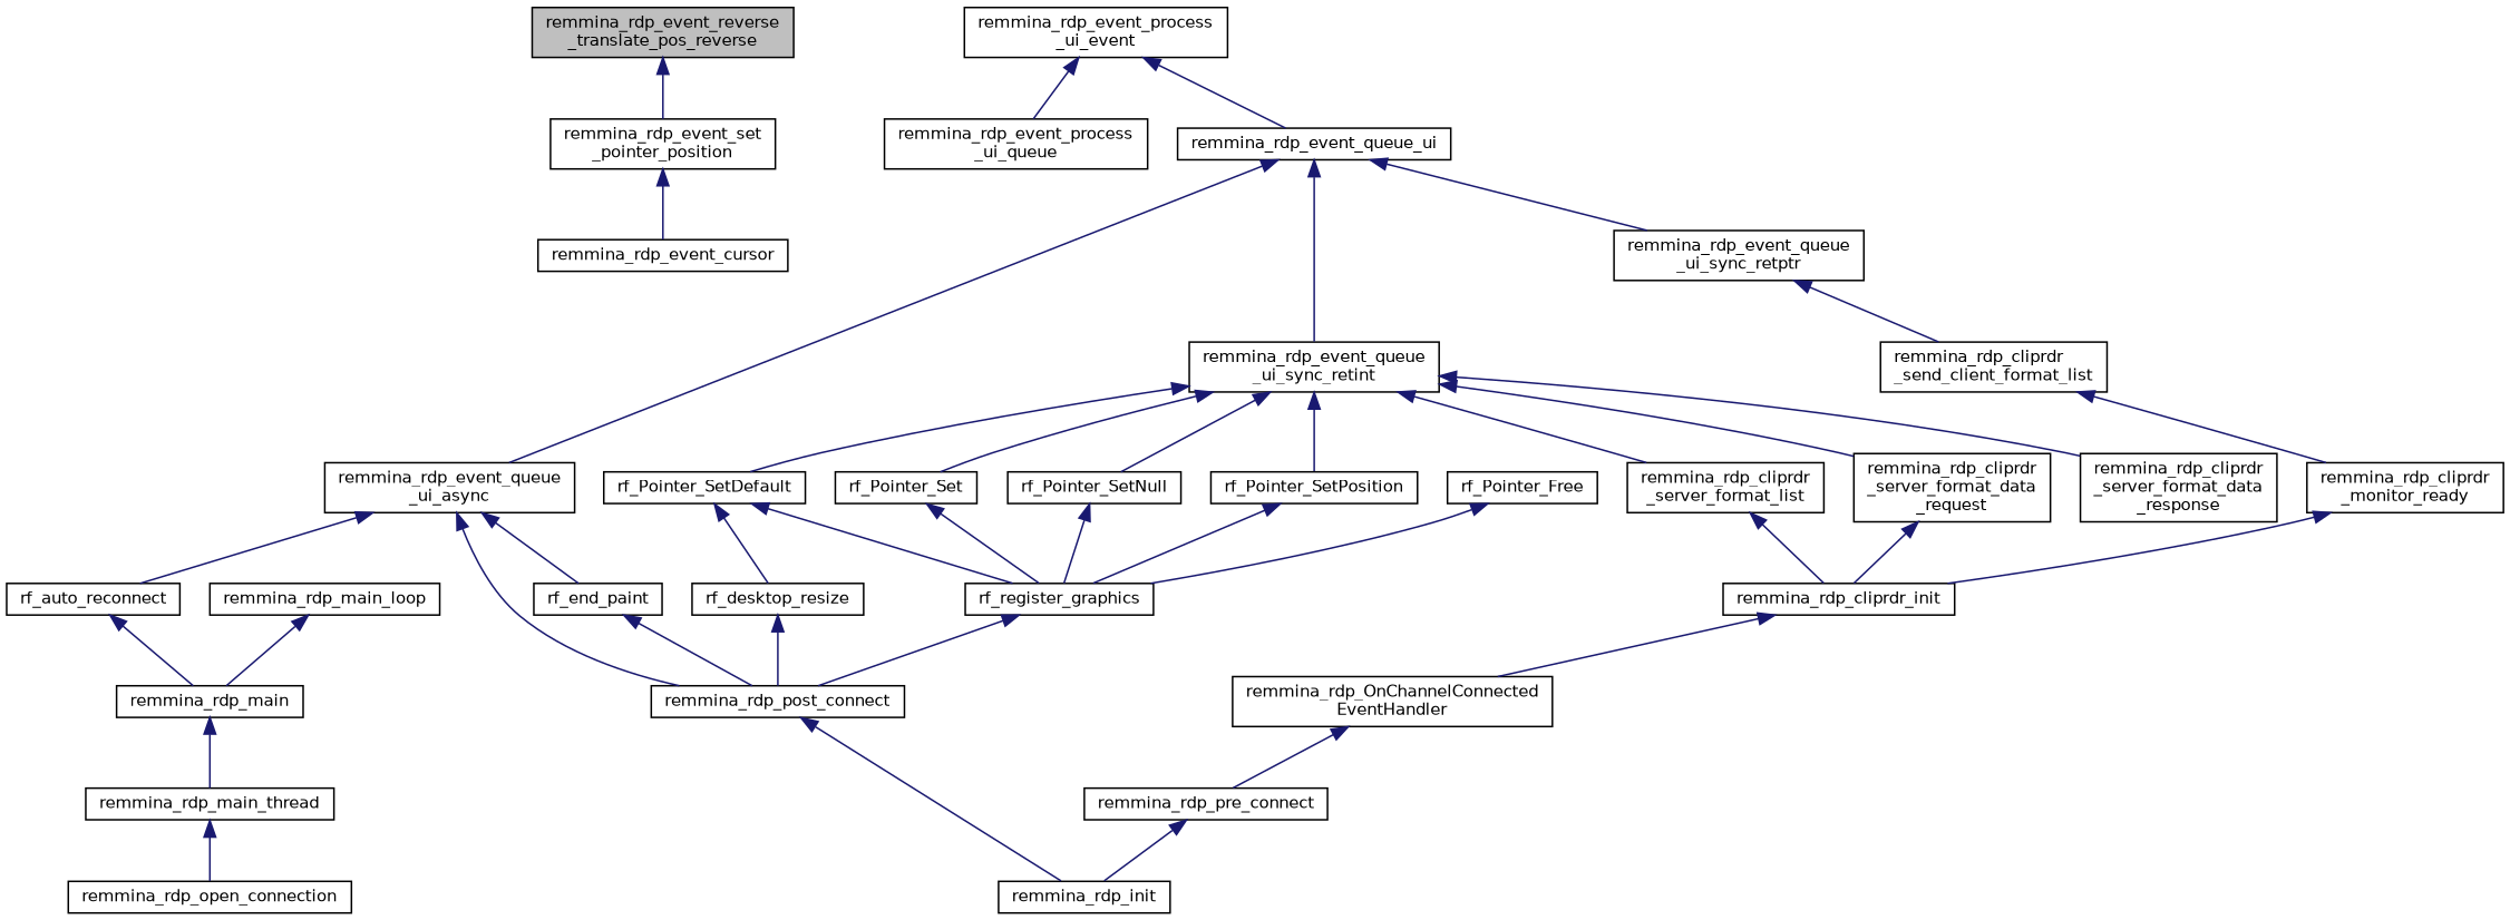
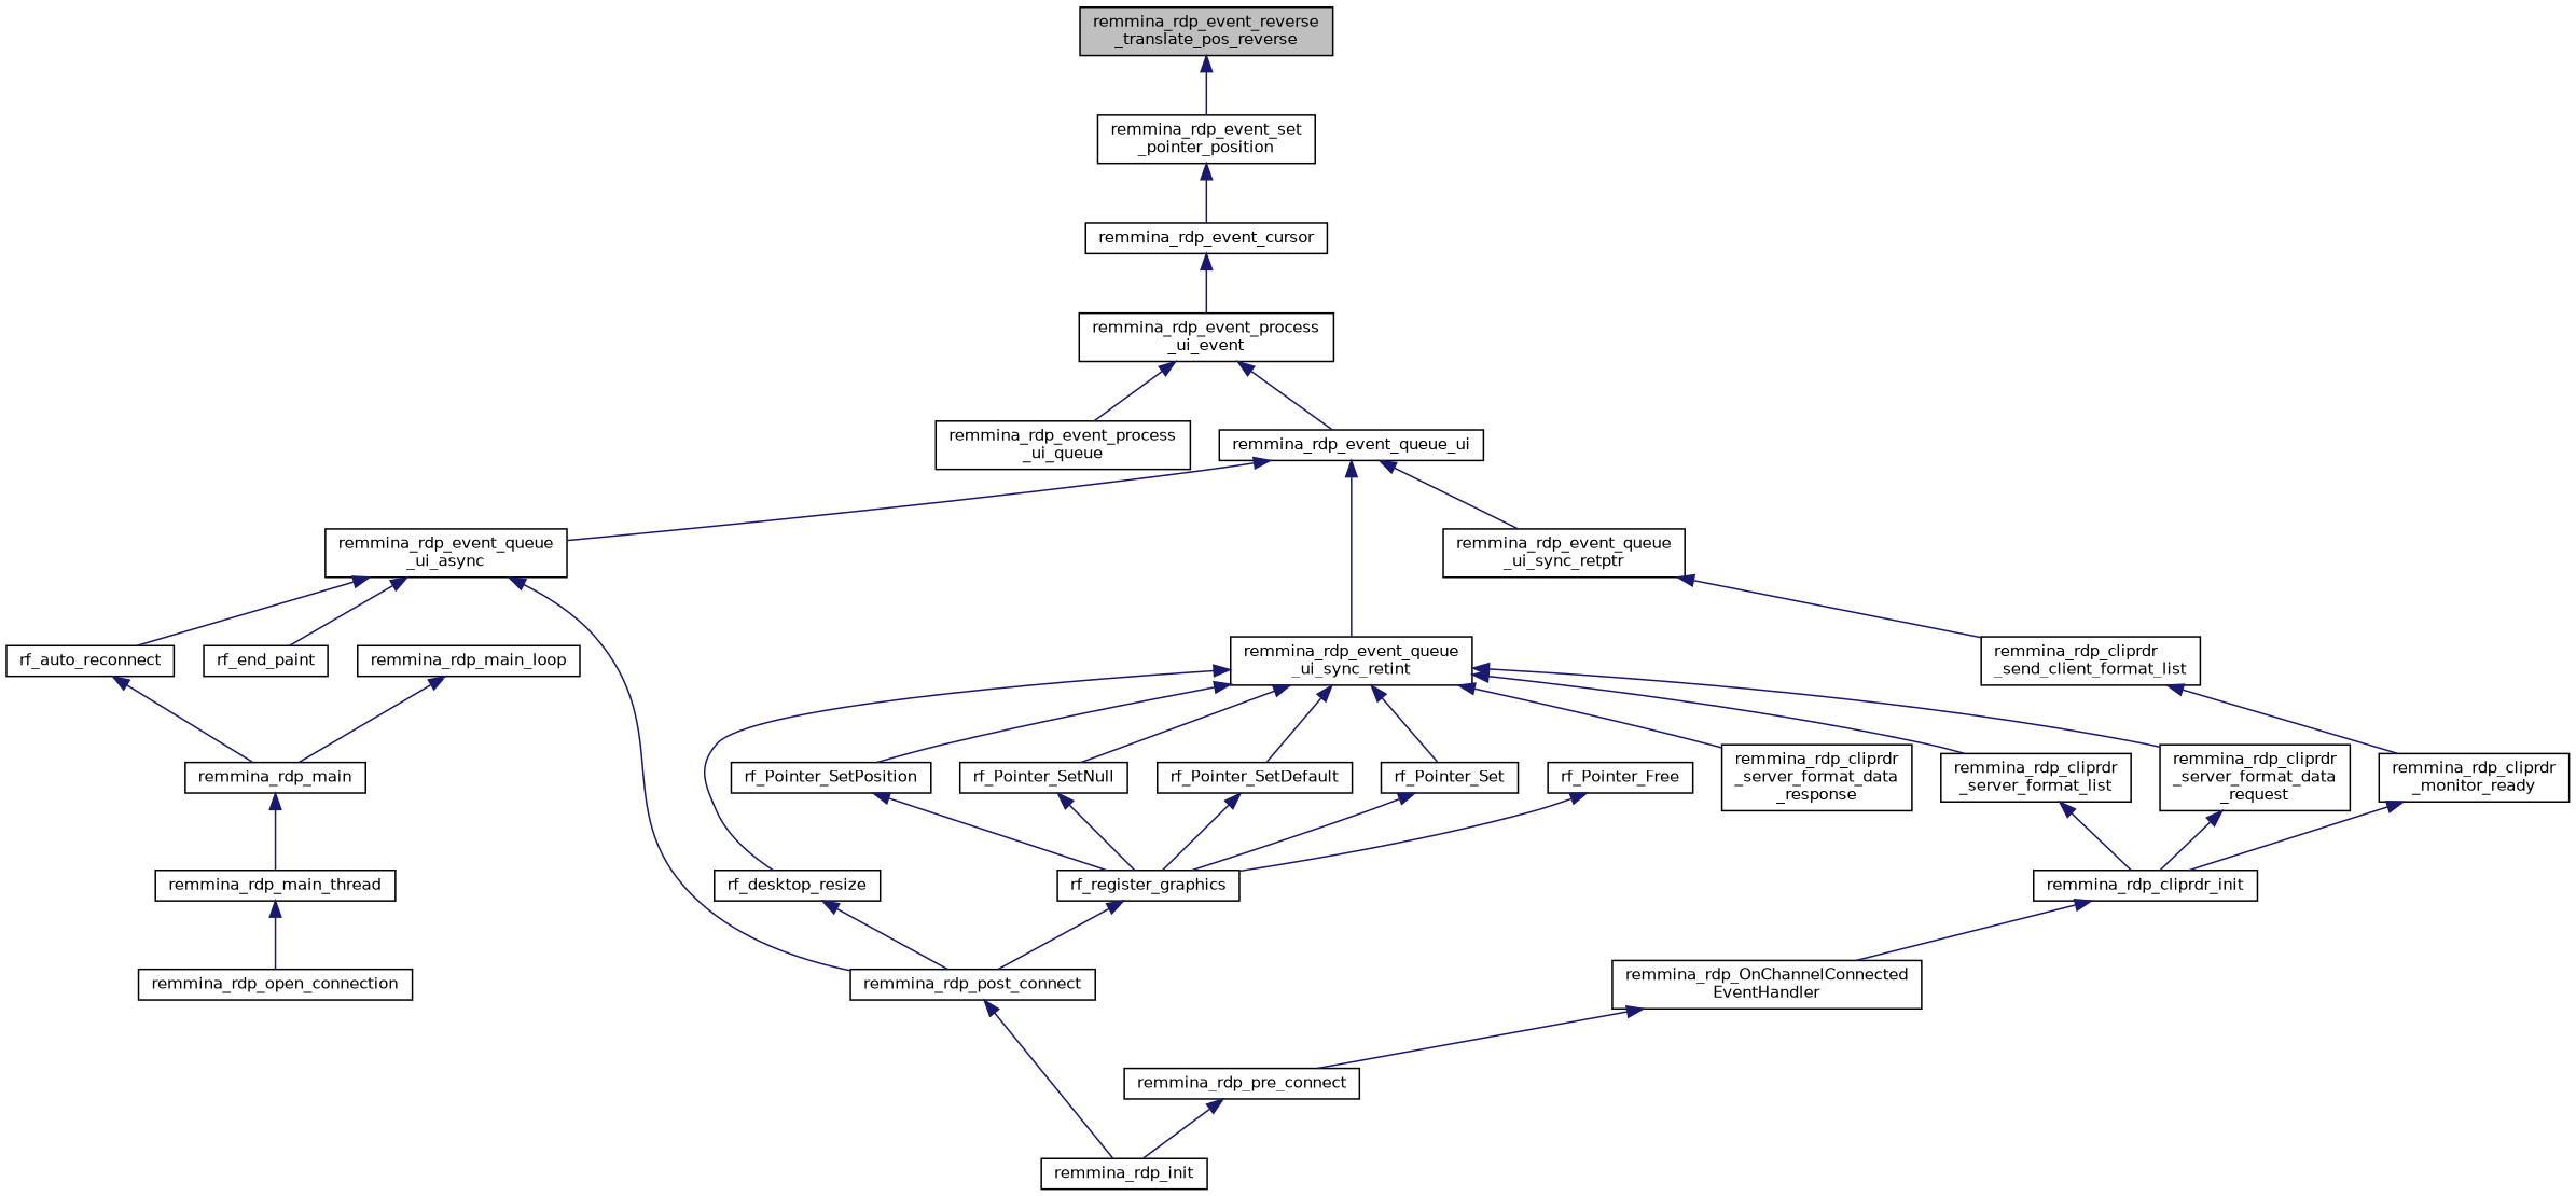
  digraph {
    rankdir=TB
    node [color=black fillcolor=white fontname=Helvetica fontsize=10 shape=record style=filled]
    edge [color=midnightblue dir=back fontname=Helvetica fontsize=10 labelfontname=Helvetica labelfontsize=10 style=solid]
    n1 [fillcolor=grey75 fontcolor=black height=0.2 label="remmina_rdp_event_reverse\l_translate_pos_reverse" width=0.4]
    n2 [height=0.2 label="remmina_rdp_event_set\l_pointer_position" width=0.4]
    n3 [height=0.2 label=remmina_rdp_event_cursor width=0.4]
    n4 [height=0.2 label="remmina_rdp_event_process\l_ui_event" width=0.4]
    n5 [height=0.2 label="remmina_rdp_event_process\l_ui_queue" width=0.4]
    n6 [height=0.2 label=remmina_rdp_event_queue_ui width=0.4]
    n7 [height=0.2 label="remmina_rdp_event_queue\l_ui_async" width=0.4]
    n8 [height=0.2 label="remmina_rdp_event_queue\l_ui_sync_retint" width=0.4]
    n9 [height=0.2 label="remmina_rdp_event_queue\l_ui_sync_retptr" width=0.4]
    n10 [height=0.2 label=rf_auto_reconnect width=0.4]
    n11 [height=0.2 label=rf_end_paint width=0.4]
    n12 [height=0.2 label=remmina_rdp_post_connect width=0.4]
    n13 [height=0.2 label="remmina_rdp_cliprdr\l_server_format_list" width=0.4]
    n14 [height=0.2 label="remmina_rdp_cliprdr\l_server_format_data\l_request" width=0.4]
    n15 [height=0.2 label="remmina_rdp_cliprdr\l_server_format_data\l_response" width=0.4]
    n16 [height=0.2 label=rf_Pointer_Set width=0.4]
    n17 [height=0.2 label=rf_Pointer_SetNull width=0.4]
    n18 [height=0.2 label=rf_Pointer_SetDefault width=0.4]
    n19 [height=0.2 label=rf_Pointer_SetPosition width=0.4]
    n20 [height=0.2 label=rf_desktop_resize width=0.4]
    n21 [height=0.2 label="remmina_rdp_cliprdr\l_send_client_format_list" width=0.4]
    n22 [height=0.2 label=remmina_rdp_main width=0.4]
    n23 [height=0.2 label=remmina_rdp_init width=0.4]
    n24 [height=0.2 label=remmina_rdp_main_loop width=0.4]
    n25 [height=0.2 label=remmina_rdp_main_thread width=0.4]
    n26 [height=0.2 label=remmina_rdp_open_connection width=0.4]
    n27 [height=0.2 label=remmina_rdp_cliprdr_init width=0.4]
    n28 [height=0.2 label=rf_Pointer_Free width=0.4]
    n29 [height=0.2 label=rf_register_graphics width=0.4]
    n30 [height=0.2 label="remmina_rdp_OnChannelConnected\lEventHandler" width=0.4]
    n31 [height=0.2 label=remmina_rdp_pre_connect width=0.4]
    n32 [height=0.2 label="remmina_rdp_cliprdr\l_monitor_ready" width=0.4]
    n1 -> n2
    n2 -> n3
+   n3 -> n4
    n4 -> n5
    n4 -> n6
    n6 -> n7
    n6 -> n8
    n6 -> n9
    n7 -> n10
    n7 -> n11
    n7 -> n12
    n8 -> n13
    n8 -> n14
    n8 -> n15
    n8 -> n16
    n8 -> n17
    n8 -> n18
    n8 -> n19
-   n18 -> n20
+   n8 -> n20
    n9 -> n21
    n10 -> n22
-   n11 -> n12
    n12 -> n23
    n13 -> n27
    n14 -> n27
    n16 -> n29
    n17 -> n29
    n18 -> n29
    n19 -> n29
    n20 -> n12
    n21 -> n32
    n22 -> n25
    n24 -> n22
    n25 -> n26
    n27 -> n30
    n28 -> n29
    n29 -> n12
    n30 -> n31
    n31 -> n23
    n32 -> n27
  }
